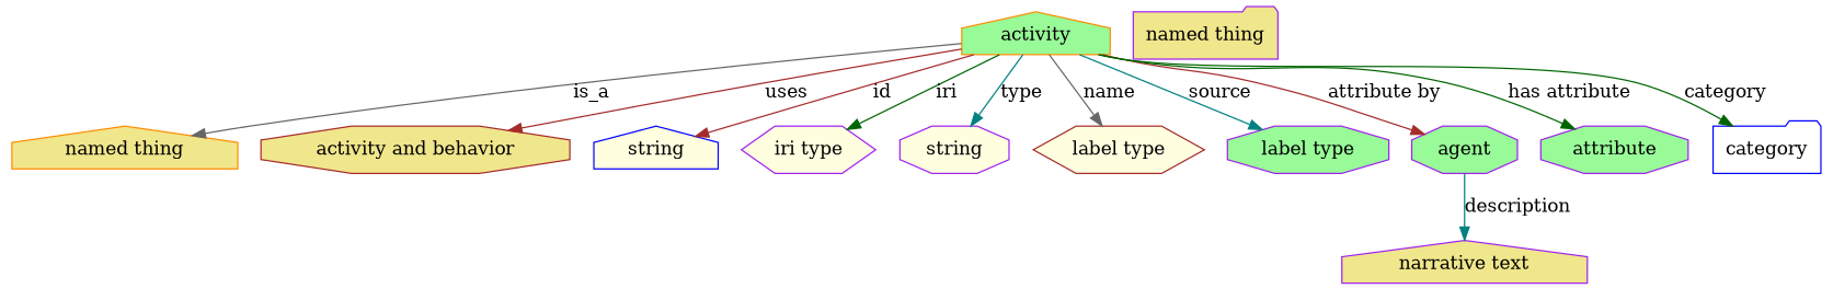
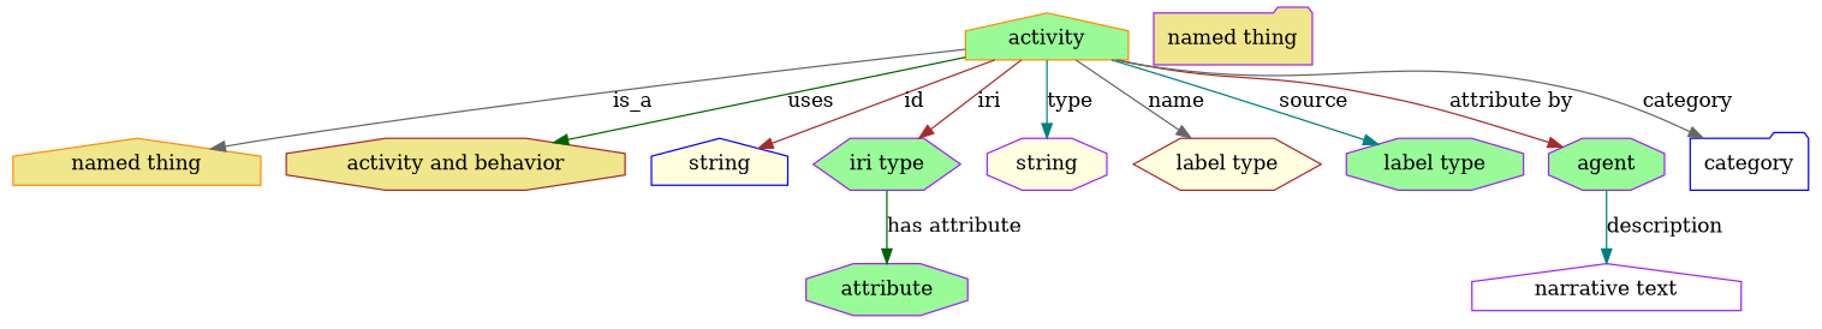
  digraph {
    node [color=purple fillcolor=palegreen shape=octagon style=filled]
    edge [color=gray40 style=solid]
    n1 [color=darkorange height=0.5 label=activity shape=house width=1.0291]
    "named thing" [color=darkorange fillcolor=khaki height=0.5 shape=house width=1.5346]
    "activity and behavior" [color=brown fillcolor=khaki height=0.5 width=2.3651]
    n4 [color=blue fillcolor=lightyellow height=0.5 label=string shape=house width=0.84854]
-   n5 [fillcolor=lightyellow height=0.5 label="iri type" shape=hexagon width=1.011]
+   n5 [height=0.5 label="iri type" shape=hexagon width=1.011]
    n6 [fillcolor=lightyellow height=0.5 label=string width=0.84854]
    n7 [color=brown fillcolor=lightyellow height=0.5 label="label type" shape=hexagon width=1.2638]
    n8 [height=0.5 label="label type" width=1.2638]
    n9 [height=0.5 label=agent width=0.83048]
    n10 [height=0.5 label=attribute width=1.1193]
    category [color=blue fillcolor=white height=0.5 shape=folder width=1.1374]
-   n12 [fillcolor=khaki height=0.5 label="narrative text" shape=house width=1.6068]
+   n12 [fillcolor=white height=0.5 label="narrative text" shape=house width=1.6068]
    n13 [fillcolor=khaki height=0.5 label="named thing" shape=folder width=1.5346]
    n1 -> "named thing" [label=is_a style=""]
-   n1 -> "activity and behavior" [color=brown label=uses style=""]
+   n1 -> "activity and behavior" [color=darkgreen label=uses style=""]
    n1 -> n4 [color=brown label=id]
-   n1 -> n5 [color=darkgreen label=iri]
+   n1 -> n5 [color=brown label=iri]
    n1 -> n6 [color=teal label=type]
    n1 -> n7 [label=name]
    n1 -> n8 [color=teal label=source]
    n1 -> n9 [color=brown label="attribute by"]
-   n1 -> n10 [color=darkgreen label="has attribute"]
-   n1 -> category [color=darkgreen label=category]
+   n5 -> n10 [color=darkgreen label="has attribute"]
+   n1 -> category [label=category]
    n9 -> n12 [color=teal label=description]
  }
